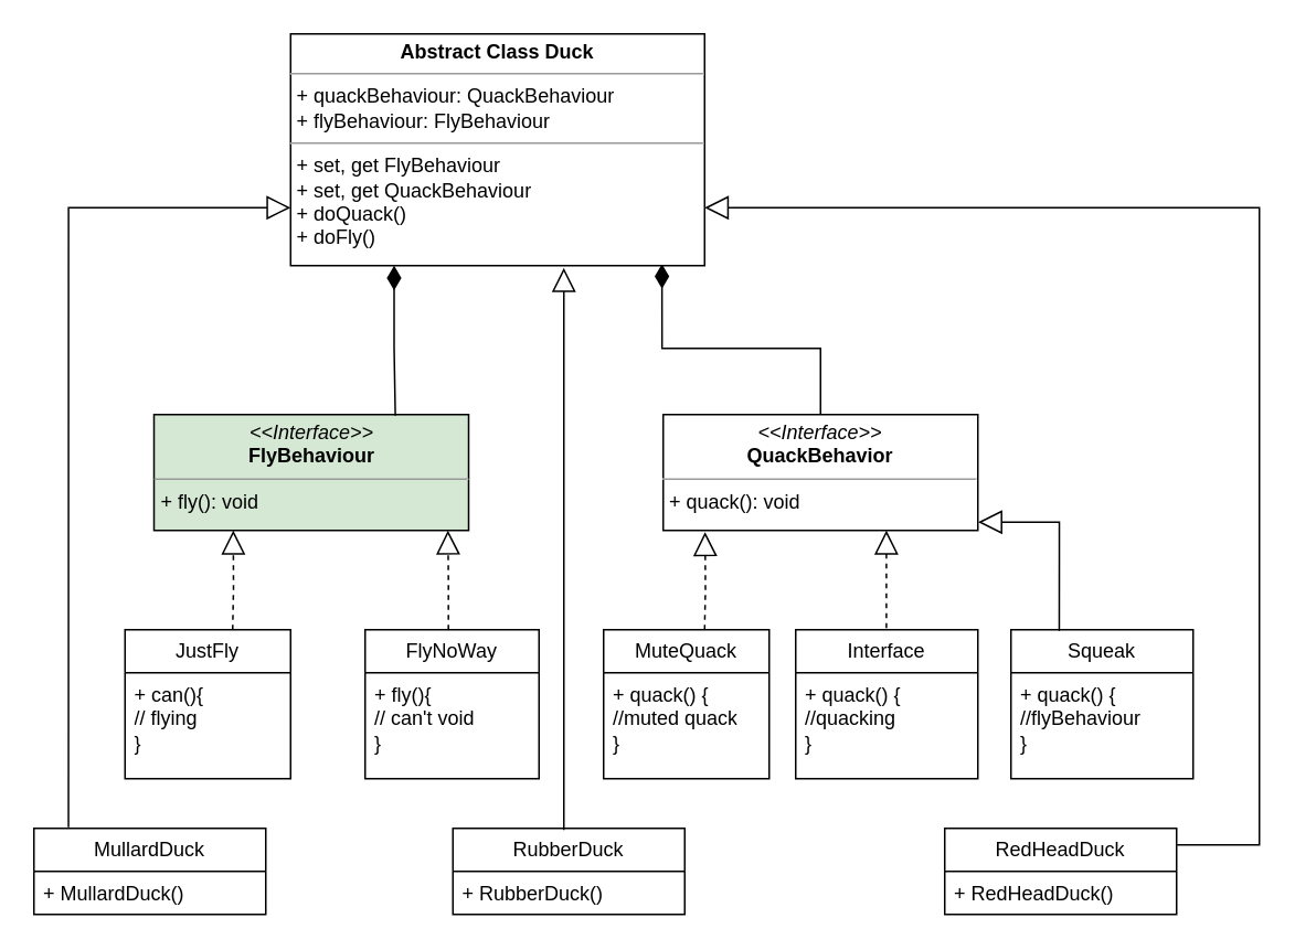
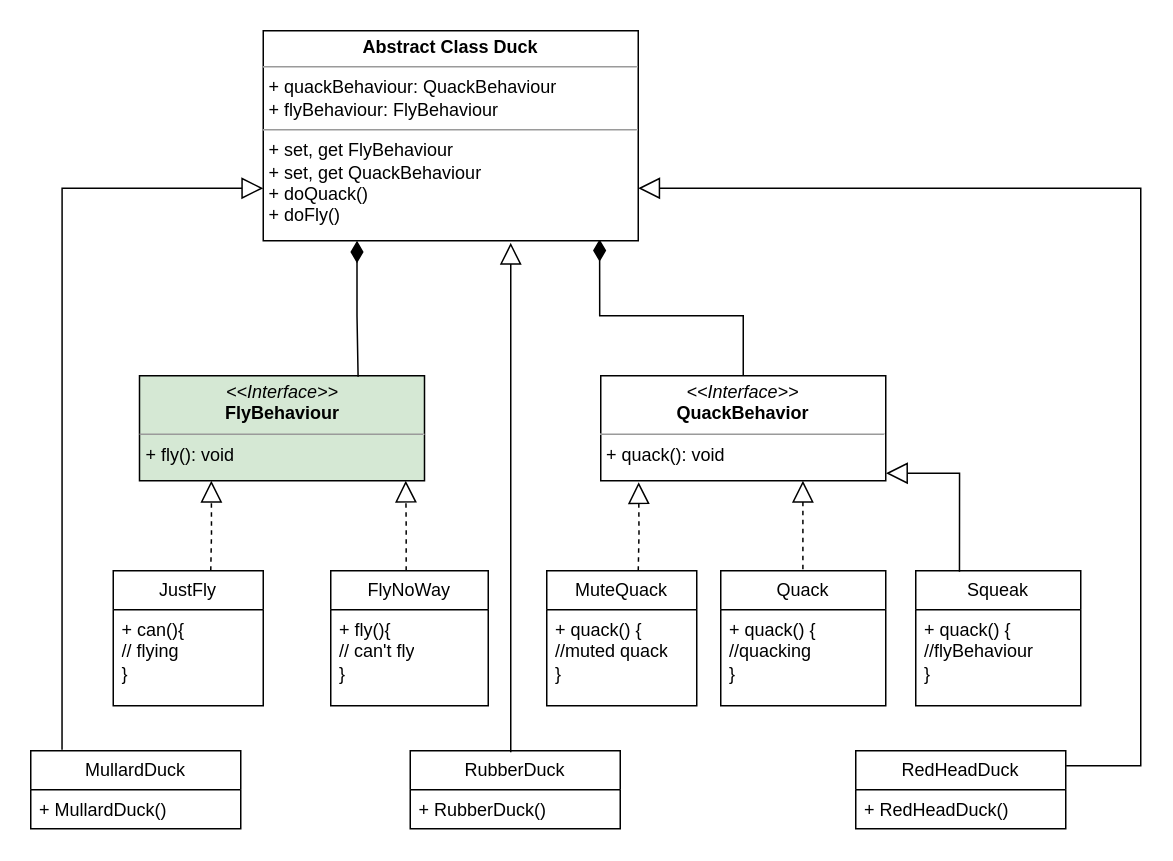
  <mxCell id="0" />
  <mxCell id="1" parent="0" />
  <mxCell id="2" value="MullardDuck" style="swimlane;fontStyle=0;childLayout=stackLayout;horizontal=1;startSize=26;fillColor=none;horizontalStack=0;resizeParent=1;resizeParentMax=0;resizeLast=0;collapsible=1;marginBottom=0;whiteSpace=wrap;html=1;" parent="1" vertex="1"><mxGeometry x="20" y="500" width="140" height="52" as="geometry" /></mxCell>
  <mxCell id="3" value="+ MullardDuck()" style="text;strokeColor=none;fillColor=none;align=left;verticalAlign=top;spacingLeft=4;spacingRight=4;overflow=hidden;rotatable=0;points=[[0,0.5],[1,0.5]];portConstraint=eastwest;whiteSpace=wrap;html=1;" parent="2" vertex="1"><mxGeometry y="26" width="140" height="26" as="geometry" /></mxCell>
  <mxCell id="4" style="edgeStyle=orthogonalEdgeStyle;rounded=0;orthogonalLoop=1;jettySize=auto;html=1;exitX=0;exitY=0.75;exitDx=0;exitDy=0;entryX=0.149;entryY=-0.012;entryDx=0;entryDy=0;entryPerimeter=0;endArrow=none;endFill=0;endSize=12;startArrow=block;startFill=0;startSize=12;" parent="1" source="6" target="2" edge="1"><mxGeometry relative="1" as="geometry"><mxPoint x="90" y="550" as="targetPoint" /></mxGeometry></mxCell>
  <mxCell id="5" style="edgeStyle=orthogonalEdgeStyle;rounded=0;orthogonalLoop=1;jettySize=auto;html=1;exitX=0.897;exitY=0.993;exitDx=0;exitDy=0;entryX=0.5;entryY=0;entryDx=0;entryDy=0;exitPerimeter=0;endSize=12;endArrow=none;endFill=0;startArrow=diamondThin;startFill=1;startSize=12;" edge="1" parent="1" source="6" target="13"><mxGeometry relative="1" as="geometry" /></mxCell>
  <mxCell id="6" value="&lt;p style=&quot;margin:0px;margin-top:4px;text-align:center;&quot;&gt;&lt;b&gt;Abstract Class Duck&lt;/b&gt;&lt;/p&gt;&lt;hr size=&quot;1&quot;&gt;&lt;p style=&quot;margin:0px;margin-left:4px;&quot;&gt;+ quackBehaviour: QuackBehaviour&lt;/p&gt;&lt;p style=&quot;margin:0px;margin-left:4px;&quot;&gt;+ flyBehaviour: FlyBehaviour&lt;/p&gt;&lt;hr size=&quot;1&quot;&gt;&lt;p style=&quot;margin:0px;margin-left:4px;&quot;&gt;&lt;span style=&quot;background-color: initial;&quot;&gt;+ set, get FlyBehaviour&lt;/span&gt;&lt;br&gt;&lt;/p&gt;&lt;p style=&quot;margin:0px;margin-left:4px;&quot;&gt;+ set, get QuackBehaviour&lt;/p&gt;&lt;p style=&quot;margin:0px;margin-left:4px;&quot;&gt;+ doQuack()&lt;/p&gt;&lt;p style=&quot;margin:0px;margin-left:4px;&quot;&gt;+ doFly()&lt;/p&gt;" style="verticalAlign=top;align=left;overflow=fill;html=1;whiteSpace=wrap;" parent="1" vertex="1"><mxGeometry x="175" y="20" width="250" height="140" as="geometry" /></mxCell>
  <mxCell id="7" value="RubberDuck" style="swimlane;fontStyle=0;childLayout=stackLayout;horizontal=1;startSize=26;fillColor=none;horizontalStack=0;resizeParent=1;resizeParentMax=0;resizeLast=0;collapsible=1;marginBottom=0;whiteSpace=wrap;html=1;" parent="1" vertex="1"><mxGeometry x="273" y="500" width="140" height="52" as="geometry" /></mxCell>
  <mxCell id="8" value="+ RubberDuck()" style="text;strokeColor=none;fillColor=none;align=left;verticalAlign=top;spacingLeft=4;spacingRight=4;overflow=hidden;rotatable=0;points=[[0,0.5],[1,0.5]];portConstraint=eastwest;whiteSpace=wrap;html=1;" parent="7" vertex="1"><mxGeometry y="26" width="140" height="26" as="geometry" /></mxCell>
  <mxCell id="9" style="edgeStyle=orthogonalEdgeStyle;rounded=0;orthogonalLoop=1;jettySize=auto;html=1;exitX=1.002;exitY=0.192;exitDx=0;exitDy=0;entryX=1;entryY=0.75;entryDx=0;entryDy=0;endArrow=block;endFill=0;startSize=12;endSize=12;exitPerimeter=0;" edge="1" parent="1" source="10" target="6"><mxGeometry relative="1" as="geometry"><Array as="points"><mxPoint x="760" y="510" /><mxPoint x="760" y="125" /></Array></mxGeometry></mxCell>
  <mxCell id="10" value="RedHeadDuck" style="swimlane;fontStyle=0;childLayout=stackLayout;horizontal=1;startSize=26;fillColor=none;horizontalStack=0;resizeParent=1;resizeParentMax=0;resizeLast=0;collapsible=1;marginBottom=0;whiteSpace=wrap;html=1;" parent="1" vertex="1"><mxGeometry x="570" y="500" width="140" height="52" as="geometry" /></mxCell>
  <mxCell id="11" value="+ RedHeadDuck()" style="text;strokeColor=none;fillColor=none;align=left;verticalAlign=top;spacingLeft=4;spacingRight=4;overflow=hidden;rotatable=0;points=[[0,0.5],[1,0.5]];portConstraint=eastwest;whiteSpace=wrap;html=1;" parent="10" vertex="1"><mxGeometry y="26" width="140" height="26" as="geometry" /></mxCell>
  <mxCell id="12" value="&lt;p style=&quot;margin:0px;margin-top:4px;text-align:center;&quot;&gt;&lt;i&gt;&amp;lt;&amp;lt;Interface&amp;gt;&amp;gt;&lt;/i&gt;&lt;br&gt;&lt;b&gt;FlyBehaviour&lt;/b&gt;&lt;/p&gt;&lt;hr size=&quot;1&quot;&gt;&lt;p style=&quot;margin:0px;margin-left:4px;&quot;&gt;&lt;span style=&quot;background-color: initial;&quot;&gt;+ fly(): void&lt;/span&gt;&lt;/p&gt;" style="verticalAlign=top;align=left;overflow=fill;html=1;whiteSpace=wrap;fillColor=#d5e8d4;" parent="1" vertex="1"><mxGeometry x="92.5" y="250" width="190" height="70" as="geometry" /></mxCell>
  <mxCell id="13" value="&lt;p style=&quot;margin:0px;margin-top:4px;text-align:center;&quot;&gt;&lt;i&gt;&amp;lt;&amp;lt;Interface&amp;gt;&amp;gt;&lt;/i&gt;&lt;br&gt;&lt;b&gt;QuackBehavior&lt;/b&gt;&lt;/p&gt;&lt;hr size=&quot;1&quot;&gt;&lt;p style=&quot;margin:0px;margin-left:4px;&quot;&gt;&lt;span style=&quot;background-color: initial;&quot;&gt;+ quack(): void&lt;/span&gt;&lt;/p&gt;" style="verticalAlign=top;align=left;overflow=fill;html=1;whiteSpace=wrap;" parent="1" vertex="1"><mxGeometry x="400" y="250" width="190" height="70" as="geometry" /></mxCell>
  <mxCell id="14" value="JustFly" style="swimlane;fontStyle=0;childLayout=stackLayout;horizontal=1;startSize=26;fillColor=none;horizontalStack=0;resizeParent=1;resizeParentMax=0;resizeLast=0;collapsible=1;marginBottom=0;whiteSpace=wrap;html=1;" parent="1" vertex="1"><mxGeometry x="75" y="380" width="100" height="90" as="geometry" /></mxCell>
  <mxCell id="15" value="+ can(){&lt;div&gt;// flying&lt;/div&gt;&lt;div&gt;}&lt;/div&gt;" style="text;strokeColor=none;fillColor=none;align=left;verticalAlign=top;spacingLeft=4;spacingRight=4;overflow=hidden;rotatable=0;points=[[0,0.5],[1,0.5]];portConstraint=eastwest;whiteSpace=wrap;html=1;" parent="14" vertex="1"><mxGeometry y="26" width="100" height="64" as="geometry" /></mxCell>
  <mxCell id="16" value="FlyNoWay" style="swimlane;fontStyle=0;childLayout=stackLayout;horizontal=1;startSize=26;fillColor=none;horizontalStack=0;resizeParent=1;resizeParentMax=0;resizeLast=0;collapsible=1;marginBottom=0;whiteSpace=wrap;html=1;" parent="1" vertex="1"><mxGeometry x="220" y="380" width="105" height="90" as="geometry" /></mxCell>
- <mxCell id="17" value="+ fly(){&lt;div&gt;// can't void&lt;/div&gt;&lt;div&gt;}&lt;/div&gt;" style="text;strokeColor=none;fillColor=none;align=left;verticalAlign=top;spacingLeft=4;spacingRight=4;overflow=hidden;rotatable=0;points=[[0,0.5],[1,0.5]];portConstraint=eastwest;whiteSpace=wrap;html=1;" parent="16" vertex="1"><mxGeometry y="26" width="105" height="64" as="geometry" /></mxCell>
+ <mxCell id="17" value="+ fly(){&lt;div&gt;// can't fly&lt;/div&gt;&lt;div&gt;}&lt;/div&gt;" style="text;strokeColor=none;fillColor=none;align=left;verticalAlign=top;spacingLeft=4;spacingRight=4;overflow=hidden;rotatable=0;points=[[0,0.5],[1,0.5]];portConstraint=eastwest;whiteSpace=wrap;html=1;" parent="16" vertex="1"><mxGeometry y="26" width="105" height="64" as="geometry" /></mxCell>
  <mxCell id="18" value="MuteQuack" style="swimlane;fontStyle=0;childLayout=stackLayout;horizontal=1;startSize=26;fillColor=none;horizontalStack=0;resizeParent=1;resizeParentMax=0;resizeLast=0;collapsible=1;marginBottom=0;whiteSpace=wrap;html=1;" parent="1" vertex="1"><mxGeometry x="364" y="380" width="100" height="90" as="geometry" /></mxCell>
  <mxCell id="19" value="+ quack() {&lt;div&gt;//muted quack&lt;/div&gt;&lt;div&gt;}&lt;/div&gt;" style="text;strokeColor=none;fillColor=none;align=left;verticalAlign=top;spacingLeft=4;spacingRight=4;overflow=hidden;rotatable=0;points=[[0,0.5],[1,0.5]];portConstraint=eastwest;whiteSpace=wrap;html=1;" parent="18" vertex="1"><mxGeometry y="26" width="100" height="64" as="geometry" /></mxCell>
- <mxCell id="20" value="Interface" style="swimlane;fontStyle=0;childLayout=stackLayout;horizontal=1;startSize=26;fillColor=none;horizontalStack=0;resizeParent=1;resizeParentMax=0;resizeLast=0;collapsible=1;marginBottom=0;whiteSpace=wrap;html=1;" parent="1" vertex="1"><mxGeometry x="480" y="380" width="110" height="90" as="geometry" /></mxCell>
+ <mxCell id="20" value="Quack" style="swimlane;fontStyle=0;childLayout=stackLayout;horizontal=1;startSize=26;fillColor=none;horizontalStack=0;resizeParent=1;resizeParentMax=0;resizeLast=0;collapsible=1;marginBottom=0;whiteSpace=wrap;html=1;" parent="1" vertex="1"><mxGeometry x="480" y="380" width="110" height="90" as="geometry" /></mxCell>
  <mxCell id="21" value="+ quack() {&lt;div&gt;//quacking&lt;/div&gt;&lt;div&gt;}&lt;/div&gt;" style="text;strokeColor=none;fillColor=none;align=left;verticalAlign=top;spacingLeft=4;spacingRight=4;overflow=hidden;rotatable=0;points=[[0,0.5],[1,0.5]];portConstraint=eastwest;whiteSpace=wrap;html=1;" parent="20" vertex="1"><mxGeometry y="26" width="110" height="64" as="geometry" /></mxCell>
  <mxCell id="22" value="Squeak" style="swimlane;fontStyle=0;childLayout=stackLayout;horizontal=1;startSize=26;fillColor=none;horizontalStack=0;resizeParent=1;resizeParentMax=0;resizeLast=0;collapsible=1;marginBottom=0;whiteSpace=wrap;html=1;" parent="1" vertex="1"><mxGeometry x="610" y="380" width="110" height="90" as="geometry" /></mxCell>
  <mxCell id="23" value="+ quack() {&lt;div&gt;//flyBehaviour&lt;/div&gt;&lt;div&gt;}&lt;/div&gt;" style="text;strokeColor=none;fillColor=none;align=left;verticalAlign=top;spacingLeft=4;spacingRight=4;overflow=hidden;rotatable=0;points=[[0,0.5],[1,0.5]];portConstraint=eastwest;whiteSpace=wrap;html=1;" parent="22" vertex="1"><mxGeometry y="26" width="110" height="64" as="geometry" /></mxCell>
  <mxCell id="24" style="edgeStyle=orthogonalEdgeStyle;rounded=0;orthogonalLoop=1;jettySize=auto;html=1;exitX=0.75;exitY=0;exitDx=0;exitDy=0;dashed=1;endArrow=block;endFill=0;startArrow=none;startFill=0;startSize=11;endSize=12;" parent="1" edge="1"><mxGeometry relative="1" as="geometry"><mxPoint x="140" y="380" as="sourcePoint" /><mxPoint x="140.38" y="320" as="targetPoint" /></mxGeometry></mxCell>
  <mxCell id="25" style="edgeStyle=orthogonalEdgeStyle;rounded=0;orthogonalLoop=1;jettySize=auto;html=1;exitX=0.75;exitY=0;exitDx=0;exitDy=0;dashed=1;endArrow=block;endFill=0;startArrow=none;startFill=0;endSize=12;" parent="1" edge="1"><mxGeometry relative="1" as="geometry"><mxPoint x="270.28" y="380" as="sourcePoint" /><mxPoint x="270" y="320" as="targetPoint" /><Array as="points"><mxPoint x="270" y="351" /><mxPoint x="270" y="351" /></Array></mxGeometry></mxCell>
  <mxCell id="26" style="edgeStyle=orthogonalEdgeStyle;rounded=0;orthogonalLoop=1;jettySize=auto;html=1;exitX=0.75;exitY=0;exitDx=0;exitDy=0;entryX=0.133;entryY=1.014;entryDx=0;entryDy=0;entryPerimeter=0;dashed=1;endArrow=block;endFill=0;startArrow=none;startFill=0;endSize=12;strokeColor=default;" parent="1" target="13" edge="1"><mxGeometry relative="1" as="geometry"><mxPoint x="425" y="380" as="sourcePoint" /><mxPoint x="425" y="310" as="targetPoint" /></mxGeometry></mxCell>
  <mxCell id="27" style="edgeStyle=orthogonalEdgeStyle;rounded=0;orthogonalLoop=1;jettySize=auto;html=1;exitX=0.75;exitY=0;exitDx=0;exitDy=0;entryX=0.133;entryY=1.014;entryDx=0;entryDy=0;entryPerimeter=0;dashed=1;endArrow=block;endFill=0;startArrow=none;startFill=0;endSize=12;" parent="1" edge="1"><mxGeometry relative="1" as="geometry"><mxPoint x="534.77" y="379" as="sourcePoint" /><mxPoint x="534.77" y="320" as="targetPoint" /></mxGeometry></mxCell>
  <mxCell id="28" style="edgeStyle=orthogonalEdgeStyle;rounded=0;orthogonalLoop=1;jettySize=auto;html=1;exitX=1.001;exitY=0.929;exitDx=0;exitDy=0;entryX=0.265;entryY=0.007;entryDx=0;entryDy=0;entryPerimeter=0;exitPerimeter=0;dashed=0;endArrow=none;endFill=0;startArrow=block;startFill=0;endSize=12;startSize=12;" parent="1" source="13" target="22" edge="1"><mxGeometry relative="1" as="geometry"><Array as="points"><mxPoint x="639" y="315" /></Array></mxGeometry></mxCell>
  <mxCell id="29" style="edgeStyle=orthogonalEdgeStyle;rounded=0;orthogonalLoop=1;jettySize=auto;html=1;endArrow=none;endFill=0;endSize=12;startArrow=block;startFill=0;startSize=12;exitX=0.66;exitY=1.01;exitDx=0;exitDy=0;exitPerimeter=0;" parent="1" edge="1" source="6"><mxGeometry relative="1" as="geometry"><mxPoint x="340" y="180" as="sourcePoint" /><mxPoint x="340" y="501" as="targetPoint" /><Array as="points"><mxPoint x="340" y="500" /></Array></mxGeometry></mxCell>
  <mxCell id="30" style="edgeStyle=orthogonalEdgeStyle;rounded=0;orthogonalLoop=1;jettySize=auto;html=1;exitX=0.25;exitY=1;exitDx=0;exitDy=0;entryX=0.767;entryY=0.009;entryDx=0;entryDy=0;entryPerimeter=0;endArrow=none;endFill=0;endSize=12;startArrow=diamondThin;startFill=1;startSize=12;" edge="1" parent="1" source="6" target="12"><mxGeometry relative="1" as="geometry" /></mxCell>
